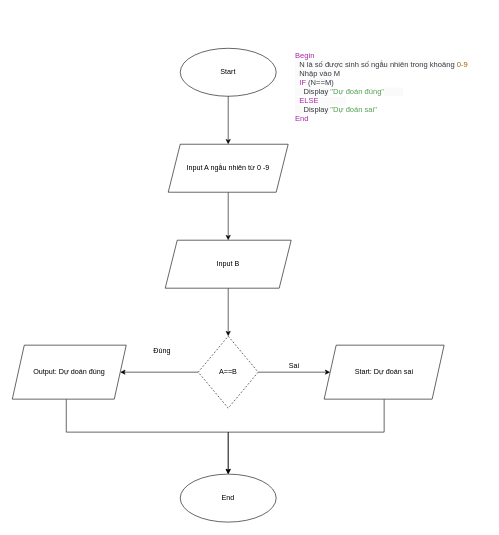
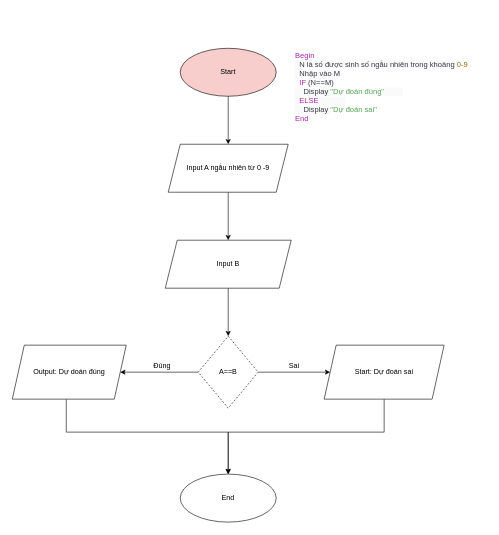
  <mxCell id="0" />
  <mxCell id="1" parent="0" />
- <mxCell id="2" value="Start" style="ellipse;whiteSpace=wrap;html=1;" vertex="1" parent="1"><mxGeometry x="300" y="80" width="160" height="80" as="geometry" /></mxCell>
+ <mxCell id="2" value="Start" style="ellipse;whiteSpace=wrap;html=1;fillColor=#f8cecc;" vertex="1" parent="1"><mxGeometry x="300" y="80" width="160" height="80" as="geometry" /></mxCell>
  <mxCell id="3" value="" style="edgeStyle=orthogonalEdgeStyle;rounded=0;orthogonalLoop=1;jettySize=auto;html=1;" edge="1" parent="1" source="4" target="7"><mxGeometry relative="1" as="geometry" /></mxCell>
  <mxCell id="4" value="Input A ngẫu nhiên từ 0 -9" style="shape=parallelogram;perimeter=parallelogramPerimeter;whiteSpace=wrap;html=1;fixedSize=1;" vertex="1" parent="1"><mxGeometry x="280" y="240" width="200" height="80" as="geometry" /></mxCell>
  <mxCell id="5" value="" style="endArrow=classic;html=1;exitX=0.5;exitY=1;exitDx=0;exitDy=0;" edge="1" parent="1" source="2" target="4"><mxGeometry width="50" height="50" relative="1" as="geometry"><mxPoint x="370" y="430" as="sourcePoint" /><mxPoint x="420" y="380" as="targetPoint" /></mxGeometry></mxCell>
  <mxCell id="6" value="" style="edgeStyle=orthogonalEdgeStyle;rounded=0;orthogonalLoop=1;jettySize=auto;html=1;" edge="1" parent="1" source="7" target="10"><mxGeometry relative="1" as="geometry" /></mxCell>
  <mxCell id="7" value="Input B" style="shape=parallelogram;perimeter=parallelogramPerimeter;whiteSpace=wrap;html=1;fixedSize=1;" vertex="1" parent="1"><mxGeometry x="275" y="400" width="210" height="80" as="geometry" /></mxCell>
  <mxCell id="8" value="" style="edgeStyle=orthogonalEdgeStyle;rounded=0;orthogonalLoop=1;jettySize=auto;html=1;" edge="1" parent="1" source="10" target="12"><mxGeometry relative="1" as="geometry" /></mxCell>
  <mxCell id="9" value="" style="edgeStyle=orthogonalEdgeStyle;rounded=0;orthogonalLoop=1;jettySize=auto;html=1;" edge="1" parent="1" source="10" target="15"><mxGeometry relative="1" as="geometry" /></mxCell>
  <mxCell id="10" value="A==B" style="rhombus;whiteSpace=wrap;html=1;dashed=1;" vertex="1" parent="1"><mxGeometry x="330" y="560" width="100" height="120" as="geometry" /></mxCell>
  <mxCell id="11" value="" style="edgeStyle=orthogonalEdgeStyle;rounded=0;orthogonalLoop=1;jettySize=auto;html=1;" edge="1" parent="1" source="12" target="17"><mxGeometry relative="1" as="geometry"><Array as="points"><mxPoint x="110" y="720" /><mxPoint x="380" y="720" /></Array></mxGeometry></mxCell>
  <mxCell id="12" value="Output: Dự doán đúng" style="shape=parallelogram;perimeter=parallelogramPerimeter;whiteSpace=wrap;html=1;fixedSize=1;" vertex="1" parent="1"><mxGeometry x="20" y="575" width="190" height="90" as="geometry" /></mxCell>
- <mxCell id="13" value="Đúng" style="text;html=1;strokeColor=none;fillColor=none;align=center;verticalAlign=middle;whiteSpace=wrap;rounded=0;" vertex="1" parent="1"><mxGeometry x="250" y="575" width="40" height="20" as="geometry" /></mxCell>
+ <mxCell id="13" value="Đúng" style="text;html=1;strokeColor=none;fillColor=none;align=center;verticalAlign=middle;whiteSpace=wrap;rounded=0;" vertex="1" parent="1"><mxGeometry x="250" y="600" width="40" height="20" as="geometry" /></mxCell>
  <mxCell id="14" style="edgeStyle=orthogonalEdgeStyle;rounded=0;orthogonalLoop=1;jettySize=auto;html=1;" edge="1" parent="1" source="15"><mxGeometry relative="1" as="geometry"><mxPoint x="380" y="790" as="targetPoint" /><Array as="points"><mxPoint x="640" y="720" /><mxPoint x="380" y="720" /></Array></mxGeometry></mxCell>
  <mxCell id="15" value="Start: Dự đoán sai" style="shape=parallelogram;perimeter=parallelogramPerimeter;whiteSpace=wrap;html=1;fixedSize=1;" vertex="1" parent="1"><mxGeometry x="540" y="575" width="200" height="90" as="geometry" /></mxCell>
  <mxCell id="16" value="Sai" style="text;html=1;strokeColor=none;fillColor=none;align=center;verticalAlign=middle;whiteSpace=wrap;rounded=0;" vertex="1" parent="1"><mxGeometry x="470" y="600" width="40" height="20" as="geometry" /></mxCell>
  <mxCell id="17" value="End" style="ellipse;whiteSpace=wrap;html=1;" vertex="1" parent="1"><mxGeometry x="300" y="790" width="160" height="80" as="geometry" /></mxCell>
  <mxCell id="18" value="&lt;span class=&quot;hljs-keyword&quot; style=&quot;box-sizing: border-box ; color: rgb(166 , 38 , 164) ; font-size: 12.6px&quot;&gt;Begin&lt;/span&gt;&lt;br style=&quot;box-sizing: border-box ; color: rgb(56 , 58 , 66) ; font-size: 12.6px&quot;&gt;&lt;span style=&quot;color: rgb(56 , 58 , 66) ; font-size: 12.6px ; background-color: rgb(250 , 250 , 250)&quot;&gt;&amp;nbsp; N là số được sinh số ngẫu nhiên trong khoảng &lt;/span&gt;&lt;span class=&quot;hljs-number&quot; style=&quot;box-sizing: border-box ; color: rgb(152 , 104 , 1) ; font-size: 12.6px&quot;&gt;0&lt;/span&gt;&lt;span class=&quot;hljs-number&quot; style=&quot;box-sizing: border-box ; color: rgb(152 , 104 , 1) ; font-size: 12.6px&quot;&gt;-9&lt;/span&gt;&lt;br style=&quot;box-sizing: border-box ; color: rgb(56 , 58 , 66) ; font-size: 12.6px&quot;&gt;&lt;span style=&quot;color: rgb(56 , 58 , 66) ; font-size: 12.6px ; background-color: rgb(250 , 250 , 250)&quot;&gt;&amp;nbsp; Nhập vào M&lt;/span&gt;&lt;br style=&quot;box-sizing: border-box ; color: rgb(56 , 58 , 66) ; font-size: 12.6px&quot;&gt;&lt;span style=&quot;color: rgb(56 , 58 , 66) ; font-size: 12.6px ; background-color: rgb(250 , 250 , 250)&quot;&gt;&amp;nbsp; &lt;/span&gt;&lt;span class=&quot;hljs-keyword&quot; style=&quot;box-sizing: border-box ; color: rgb(166 , 38 , 164) ; font-size: 12.6px&quot;&gt;IF&lt;/span&gt;&lt;span style=&quot;color: rgb(56 , 58 , 66) ; font-size: 12.6px ; background-color: rgb(250 , 250 , 250)&quot;&gt; (N==M)&lt;/span&gt;&lt;br style=&quot;box-sizing: border-box ; color: rgb(56 , 58 , 66) ; font-size: 12.6px&quot;&gt;&lt;span style=&quot;color: rgb(56 , 58 , 66) ; font-size: 12.6px ; background-color: rgb(250 , 250 , 250)&quot;&gt;&amp;nbsp;&amp;nbsp;&amp;nbsp; Display &lt;/span&gt;&lt;span class=&quot;hljs-string&quot; style=&quot;box-sizing: border-box ; color: rgb(80 , 161 , 79) ; font-size: 12.6px&quot;&gt;&quot;Dự đoán đúng&quot;&lt;/span&gt;&lt;span style=&quot;color: rgb(56 , 58 , 66) ; font-size: 12.6px ; background-color: rgb(250 , 250 , 250)&quot;&gt;&amp;nbsp;&amp;nbsp;&amp;nbsp;&amp;nbsp;&amp;nbsp;&amp;nbsp;&amp;nbsp; &amp;nbsp;&lt;/span&gt;&lt;br style=&quot;box-sizing: border-box ; color: rgb(56 , 58 , 66) ; font-size: 12.6px&quot;&gt;&lt;span style=&quot;color: rgb(56 , 58 , 66) ; font-size: 12.6px ; background-color: rgb(250 , 250 , 250)&quot;&gt;&amp;nbsp; &lt;/span&gt;&lt;span class=&quot;hljs-keyword&quot; style=&quot;box-sizing: border-box ; color: rgb(166 , 38 , 164) ; font-size: 12.6px&quot;&gt;ELSE&lt;/span&gt;&lt;span style=&quot;color: rgb(56 , 58 , 66) ; font-size: 12.6px ; background-color: rgb(250 , 250 , 250)&quot;&gt;&amp;nbsp;&amp;nbsp;&amp;nbsp;&amp;nbsp;&amp;nbsp;&amp;nbsp;&amp;nbsp;&amp;nbsp;&amp;nbsp;&amp;nbsp;&amp;nbsp; &amp;nbsp;&lt;/span&gt;&lt;br style=&quot;box-sizing: border-box ; color: rgb(56 , 58 , 66) ; font-size: 12.6px&quot;&gt;&lt;span style=&quot;color: rgb(56 , 58 , 66) ; font-size: 12.6px ; background-color: rgb(250 , 250 , 250)&quot;&gt;&amp;nbsp;&amp;nbsp;&amp;nbsp; Display &lt;/span&gt;&lt;span class=&quot;hljs-string&quot; style=&quot;box-sizing: border-box ; color: rgb(80 , 161 , 79) ; font-size: 12.6px&quot;&gt;&quot;Dự đoán sai&quot;&lt;/span&gt;&lt;span style=&quot;color: rgb(56 , 58 , 66) ; font-size: 12.6px ; background-color: rgb(250 , 250 , 250)&quot;&gt; &lt;/span&gt;&lt;br style=&quot;box-sizing: border-box ; color: rgb(56 , 58 , 66) ; font-size: 12.6px&quot;&gt;&lt;span class=&quot;hljs-keyword&quot; style=&quot;box-sizing: border-box ; color: rgb(166 , 38 , 164) ; font-size: 12.6px&quot;&gt;End&lt;/span&gt;" style="text;html=1;strokeColor=none;fillColor=none;align=left;verticalAlign=middle;whiteSpace=wrap;rounded=0;" vertex="1" parent="1"><mxGeometry x="490" y="20" width="320" height="250" as="geometry" /></mxCell>
